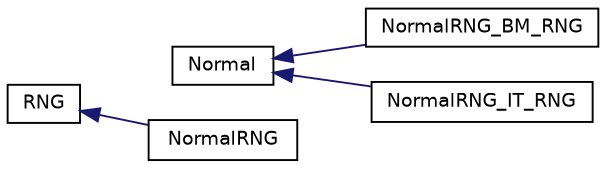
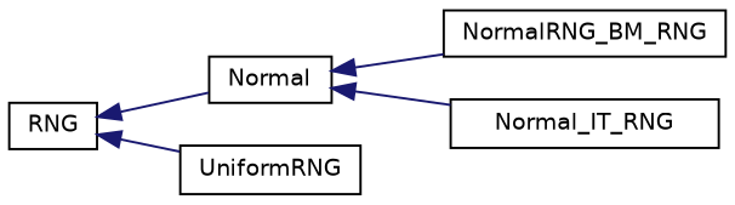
  digraph {
    rankdir=LR
    node [color=black fillcolor=white fontname=Helvetica fontsize=10 shape=record style=filled]
    edge [color=midnightblue dir=back fontname=Helvetica fontsize=10 labelfontname=Helvetica labelfontsize=10 style=solid]
    n1 [height=0.2 label=RNG width=0.4]
    n2 [height=0.2 label=Normal width=0.4]
-   n3 [height=0.2 label=NormalRNG width=0.4]
+   n3 [height=0.2 label=UniformRNG width=0.4]
    n4 [height=0.2 label=NormalRNG_BM_RNG width=0.4]
-   n5 [height=0.2 label=NormalRNG_IT_RNG width=0.4]
+   n5 [height=0.2 label=Normal_IT_RNG width=0.4]
+   n1 -> n2
    n1 -> n3
    n2 -> n4
    n2 -> n5
  }
